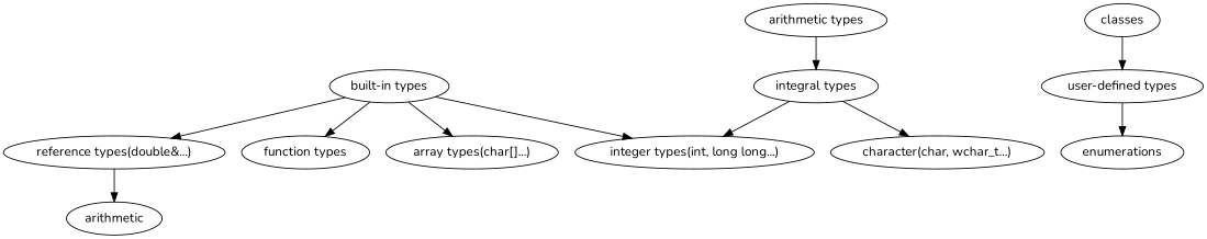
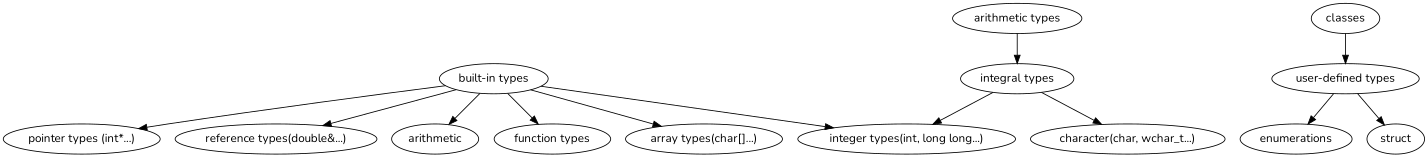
  digraph {
    fontname=Nunito
    rankdir=TB
    node [fontname=Nunito]
    edge [fontname=Nunito]
    "integral types"
    "character(char, wchar_t...)"
    "integer types(int, long long...)"
    "arithmetic types"
    "built-in types"
+   "pointer types (int*...)"
    "reference types(double&...)"
    n8 [label=arithmetic]
    "function types"
    "array types(char[]...)"
    "user-defined types"
    enumerations
+   struct
    classes
    "integral types" -> "character(char, wchar_t...)"
    "integral types" -> "integer types(int, long long...)"
    "arithmetic types" -> "integral types"
    "built-in types" -> "integer types(int, long long...)"
+   "built-in types" -> "pointer types (int*...)"
    "built-in types" -> "reference types(double&...)"
-   "reference types(double&...)" -> n8
+   "built-in types" -> n8
    "built-in types" -> "function types"
    "built-in types" -> "array types(char[]...)"
    "user-defined types" -> enumerations
+   "user-defined types" -> struct
    classes -> "user-defined types"
  }
